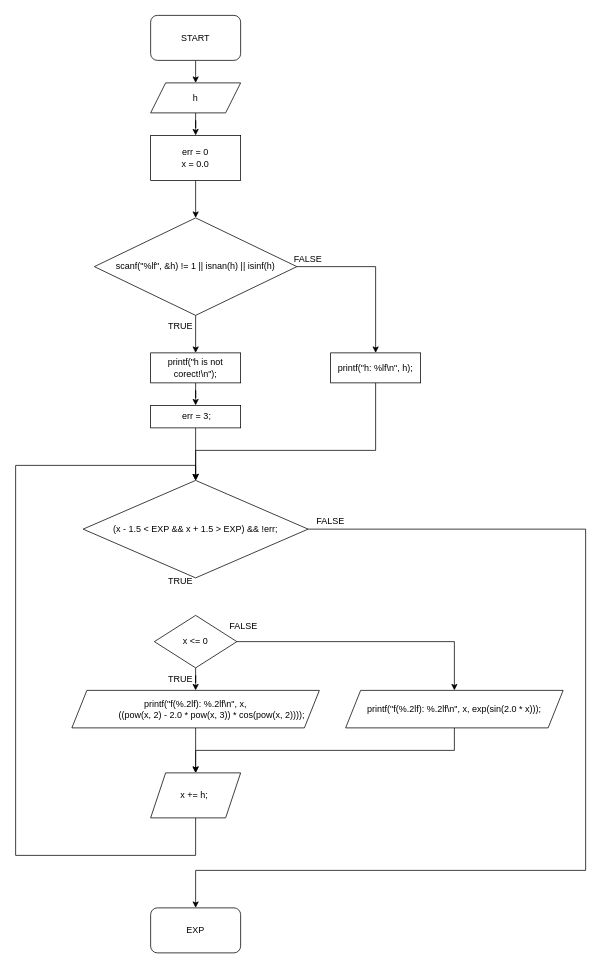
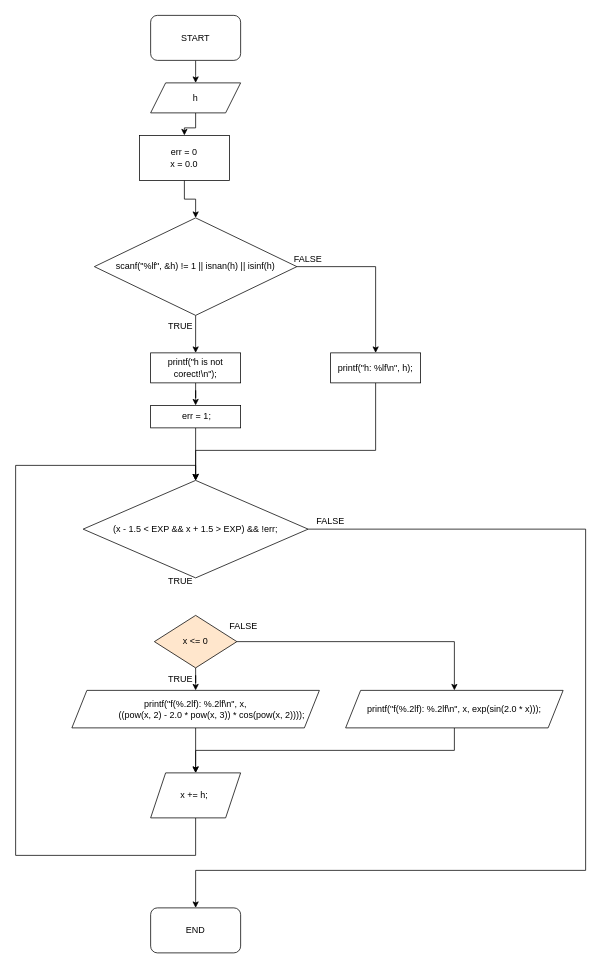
  <mxCell id="0" />
  <mxCell id="1" parent="0" />
  <mxCell id="2" style="edgeStyle=orthogonalEdgeStyle;rounded=0;orthogonalLoop=1;jettySize=auto;html=1;" edge="1" parent="1" source="3"><mxGeometry relative="1" as="geometry"><mxPoint x="260" y="110" as="targetPoint" /></mxGeometry></mxCell>
  <mxCell id="3" value="START" style="rounded=1;whiteSpace=wrap;html=1;" vertex="1" parent="1"><mxGeometry x="200" y="20" width="120" height="60" as="geometry" /></mxCell>
  <mxCell id="4" value="" style="edgeStyle=orthogonalEdgeStyle;rounded=0;orthogonalLoop=1;jettySize=auto;html=1;exitX=0.5;exitY=1;exitDx=0;exitDy=0;" edge="1" parent="1" source="7" target="6"><mxGeometry relative="1" as="geometry"><mxPoint x="260" y="170" as="sourcePoint" /></mxGeometry></mxCell>
  <mxCell id="5" style="edgeStyle=orthogonalEdgeStyle;rounded=0;orthogonalLoop=1;jettySize=auto;html=1;" edge="1" parent="1" source="6" target="10"><mxGeometry relative="1" as="geometry" /></mxCell>
- <mxCell id="6" value="err = 0&lt;br&gt;x = 0.0" style="whiteSpace=wrap;html=1;rounded=0;" vertex="1" parent="1"><mxGeometry x="200" y="180" width="120" height="60" as="geometry" /></mxCell>
+ <mxCell id="6" value="err = 0&lt;br&gt;x = 0.0" style="whiteSpace=wrap;html=1;rounded=0;" vertex="1" parent="1"><mxGeometry x="185" y="180" width="120" height="60" as="geometry" /></mxCell>
  <mxCell id="7" value="h" style="shape=parallelogram;perimeter=parallelogramPerimeter;whiteSpace=wrap;html=1;fixedSize=1;" vertex="1" parent="1"><mxGeometry x="200" y="110" width="120" height="40" as="geometry" /></mxCell>
  <mxCell id="8" style="edgeStyle=orthogonalEdgeStyle;rounded=0;orthogonalLoop=1;jettySize=auto;html=1;entryX=0.5;entryY=0;entryDx=0;entryDy=0;" edge="1" parent="1" source="10" target="16"><mxGeometry relative="1" as="geometry"><mxPoint x="260" y="470" as="targetPoint" /></mxGeometry></mxCell>
  <mxCell id="9" style="edgeStyle=orthogonalEdgeStyle;rounded=0;orthogonalLoop=1;jettySize=auto;html=1;entryX=0.5;entryY=0;entryDx=0;entryDy=0;" edge="1" parent="1" source="10" target="14"><mxGeometry relative="1" as="geometry"><mxPoint x="500" y="355" as="targetPoint" /></mxGeometry></mxCell>
  <mxCell id="10" value="scanf(&quot;%lf&quot;, &amp;amp;h) != 1 || isnan(h) || isinf(h)" style="rhombus;whiteSpace=wrap;html=1;rounded=0;" vertex="1" parent="1"><mxGeometry x="125" y="290" width="270" height="130" as="geometry" /></mxCell>
  <mxCell id="11" value="TRUE" style="text;html=1;strokeColor=none;fillColor=none;align=center;verticalAlign=middle;whiteSpace=wrap;rounded=0;" vertex="1" parent="1"><mxGeometry x="210" y="420" width="60" height="30" as="geometry" /></mxCell>
  <mxCell id="12" value="FALSE" style="text;html=1;strokeColor=none;fillColor=none;align=center;verticalAlign=middle;whiteSpace=wrap;rounded=0;" vertex="1" parent="1"><mxGeometry x="380" y="330" width="60" height="30" as="geometry" /></mxCell>
  <mxCell id="13" style="edgeStyle=orthogonalEdgeStyle;rounded=0;orthogonalLoop=1;jettySize=auto;html=1;entryX=0.5;entryY=0;entryDx=0;entryDy=0;" edge="1" parent="1" source="14" target="32"><mxGeometry relative="1" as="geometry"><Array as="points"><mxPoint x="500" y="600" /><mxPoint x="260" y="600" /></Array></mxGeometry></mxCell>
  <mxCell id="14" value="printf(&quot;h: %lf\n&quot;, h);" style="rounded=0;whiteSpace=wrap;html=1;" vertex="1" parent="1"><mxGeometry x="440" y="470" width="120" height="40" as="geometry" /></mxCell>
  <mxCell id="15" style="edgeStyle=orthogonalEdgeStyle;rounded=0;orthogonalLoop=1;jettySize=auto;html=1;" edge="1" parent="1" source="16" target="18"><mxGeometry relative="1" as="geometry"><mxPoint x="260" y="550" as="targetPoint" /></mxGeometry></mxCell>
  <mxCell id="16" value="printf(&quot;h is not corect!\n&quot;);" style="rounded=0;whiteSpace=wrap;html=1;" vertex="1" parent="1"><mxGeometry x="200" y="470" width="120" height="40" as="geometry" /></mxCell>
  <mxCell id="17" style="edgeStyle=orthogonalEdgeStyle;rounded=0;orthogonalLoop=1;jettySize=auto;html=1;entryX=0.5;entryY=0;entryDx=0;entryDy=0;" edge="1" parent="1" source="18" target="32"><mxGeometry relative="1" as="geometry" /></mxCell>
- <mxCell id="18" value="&amp;nbsp;err = 3;" style="rounded=0;whiteSpace=wrap;html=1;" vertex="1" parent="1"><mxGeometry x="200" y="540" width="120" height="30" as="geometry" /></mxCell>
+ <mxCell id="18" value="&amp;nbsp;err = 1;" style="rounded=0;whiteSpace=wrap;html=1;" vertex="1" parent="1"><mxGeometry x="200" y="540" width="120" height="30" as="geometry" /></mxCell>
  <mxCell id="19" style="edgeStyle=orthogonalEdgeStyle;rounded=0;orthogonalLoop=1;jettySize=auto;html=1;exitX=1;exitY=0.5;exitDx=0;exitDy=0;" edge="1" parent="1" source="32" target="31"><mxGeometry relative="1" as="geometry"><mxPoint x="450" y="1310" as="targetPoint" /><Array as="points"><mxPoint x="780" y="705" /><mxPoint x="780" y="1160" /><mxPoint x="260" y="1160" /></Array></mxGeometry></mxCell>
  <mxCell id="20" style="edgeStyle=orthogonalEdgeStyle;rounded=0;orthogonalLoop=1;jettySize=auto;html=1;" edge="1" parent="1" source="22" target="24"><mxGeometry relative="1" as="geometry"><mxPoint x="260" y="930" as="targetPoint" /></mxGeometry></mxCell>
  <mxCell id="21" style="edgeStyle=orthogonalEdgeStyle;rounded=0;orthogonalLoop=1;jettySize=auto;html=1;entryX=0.5;entryY=0;entryDx=0;entryDy=0;" edge="1" parent="1" source="22" target="28"><mxGeometry relative="1" as="geometry"><mxPoint x="530" y="930" as="targetPoint" /></mxGeometry></mxCell>
- <mxCell id="22" value="x &lt;= 0" style="rhombus;whiteSpace=wrap;html=1;" vertex="1" parent="1"><mxGeometry x="205" y="820" width="110" height="70" as="geometry" /></mxCell>
+ <mxCell id="22" value="x &lt;= 0" style="rhombus;whiteSpace=wrap;html=1;fillColor=#ffe6cc;" vertex="1" parent="1"><mxGeometry x="205" y="820" width="110" height="70" as="geometry" /></mxCell>
  <mxCell id="23" style="edgeStyle=orthogonalEdgeStyle;rounded=0;orthogonalLoop=1;jettySize=auto;html=1;" edge="1" parent="1" source="24"><mxGeometry relative="1" as="geometry"><mxPoint x="260" y="1030" as="targetPoint" /></mxGeometry></mxCell>
  <mxCell id="24" value="&lt;div&gt;printf(&quot;f(%.2lf): %.2lf\n&quot;, x,&lt;/div&gt;&lt;div&gt;&amp;nbsp; &amp;nbsp; &amp;nbsp; &amp;nbsp; &amp;nbsp; &amp;nbsp; &amp;nbsp;((pow(x, 2) - 2.0 * pow(x, 3)) * cos(pow(x, 2))));&lt;/div&gt;" style="shape=parallelogram;perimeter=parallelogramPerimeter;whiteSpace=wrap;html=1;fixedSize=1;" vertex="1" parent="1"><mxGeometry x="95" y="920" width="330" height="50" as="geometry" /></mxCell>
  <mxCell id="25" value="TRUE" style="text;html=1;strokeColor=none;fillColor=none;align=center;verticalAlign=middle;whiteSpace=wrap;rounded=0;" vertex="1" parent="1"><mxGeometry x="210" y="890" width="60" height="30" as="geometry" /></mxCell>
  <mxCell id="26" value="FALSE" style="text;html=1;strokeColor=none;fillColor=none;align=center;verticalAlign=middle;whiteSpace=wrap;rounded=0;" vertex="1" parent="1"><mxGeometry x="294" y="820" width="60" height="30" as="geometry" /></mxCell>
  <mxCell id="27" style="edgeStyle=orthogonalEdgeStyle;rounded=0;orthogonalLoop=1;jettySize=auto;html=1;entryX=0.5;entryY=0;entryDx=0;entryDy=0;" edge="1" parent="1" source="28" target="30"><mxGeometry relative="1" as="geometry"><Array as="points"><mxPoint x="605" y="1000" /><mxPoint x="260" y="1000" /></Array></mxGeometry></mxCell>
  <mxCell id="28" value="printf(&quot;f(%.2lf): %.2lf\n&quot;, x, exp(sin(2.0 * x)));" style="shape=parallelogram;perimeter=parallelogramPerimeter;whiteSpace=wrap;html=1;fixedSize=1;" vertex="1" parent="1"><mxGeometry x="460" y="920" width="290" height="50" as="geometry" /></mxCell>
  <mxCell id="29" style="edgeStyle=orthogonalEdgeStyle;rounded=0;orthogonalLoop=1;jettySize=auto;html=1;entryX=0.5;entryY=0;entryDx=0;entryDy=0;" edge="1" parent="1" source="30" target="32"><mxGeometry relative="1" as="geometry"><Array as="points"><mxPoint x="260" y="1140" /><mxPoint x="20" y="1140" /><mxPoint x="20" y="620" /><mxPoint x="260" y="620" /></Array><mxPoint x="260" as="targetPoint" y="620" /></mxGeometry></mxCell>
  <mxCell id="30" value="x += h;&amp;nbsp;" style="shape=parallelogram;perimeter=parallelogramPerimeter;whiteSpace=wrap;html=1;fixedSize=1;" vertex="1" parent="1"><mxGeometry x="200" y="1030" width="120" height="60" as="geometry" /></mxCell>
- <mxCell id="31" value="EXP" style="rounded=1;whiteSpace=wrap;html=1;" vertex="1" parent="1"><mxGeometry x="200" y="1210" width="120" height="60" as="geometry" /></mxCell>
+ <mxCell id="31" value="END" style="rounded=1;whiteSpace=wrap;html=1;" vertex="1" parent="1"><mxGeometry x="200" y="1210" width="120" height="60" as="geometry" /></mxCell>
  <mxCell id="32" value="(x - 1.5 &amp;lt; EXP &amp;amp;&amp;amp; x + 1.5 &amp;gt; EXP) &amp;amp;&amp;amp; !err;" style="rhombus;whiteSpace=wrap;html=1;" vertex="1" parent="1"><mxGeometry x="110" y="640" width="300" height="130" as="geometry" /></mxCell>
  <mxCell id="33" value="FALSE" style="text;html=1;strokeColor=none;fillColor=none;align=center;verticalAlign=middle;whiteSpace=wrap;rounded=0;" vertex="1" parent="1"><mxGeometry x="410" y="680" width="60" height="30" as="geometry" /></mxCell>
  <mxCell id="34" value="TRUE" style="text;html=1;strokeColor=none;fillColor=none;align=center;verticalAlign=middle;whiteSpace=wrap;rounded=0;" vertex="1" parent="1"><mxGeometry x="210" y="760" width="60" height="30" as="geometry" /></mxCell>
